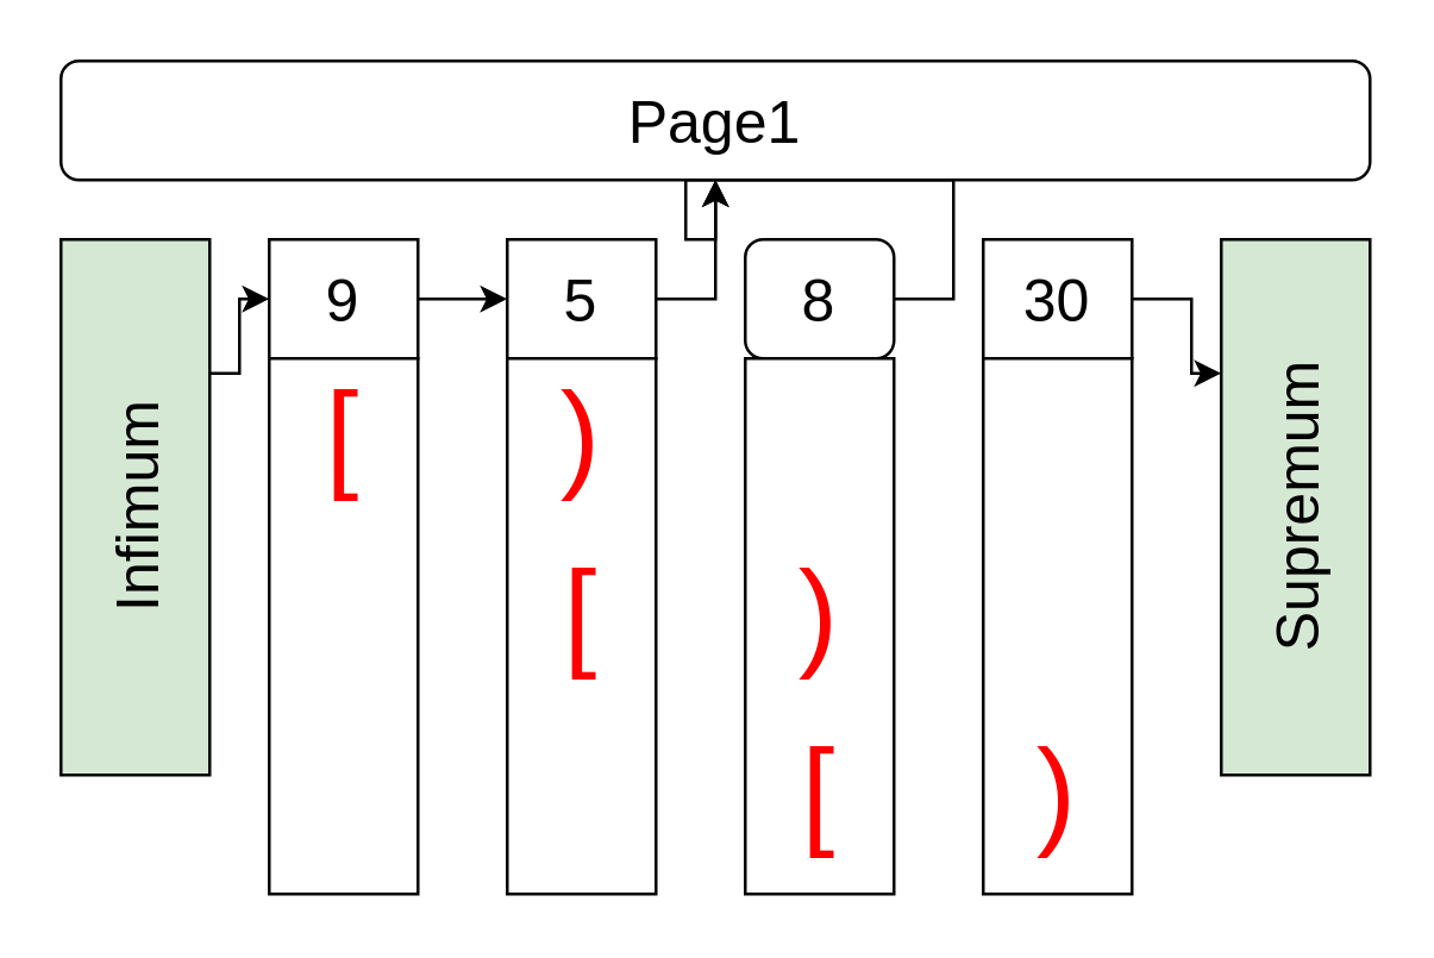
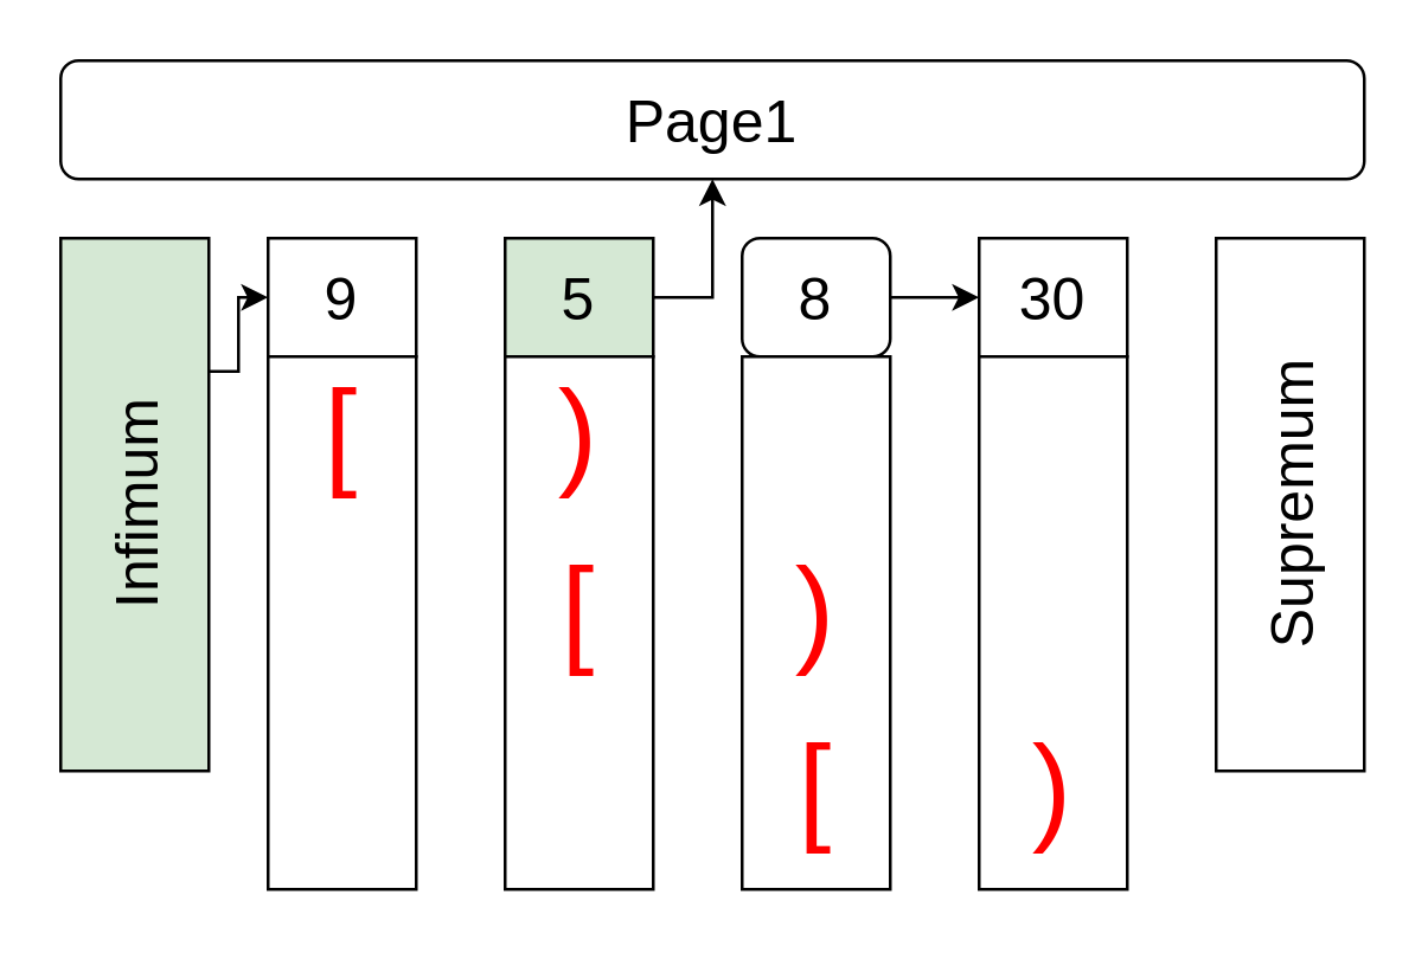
  <mxCell id="0" />
  <mxCell id="1" parent="0" />
  <mxCell id="2" value="Page1" style="whiteSpace=wrap;html=1;fontSize=20;rounded=1;" vertex="1" parent="1"><mxGeometry x="20" y="20" width="440" height="40" as="geometry" /></mxCell>
  <mxCell id="3" value="" style="group" vertex="1" connectable="0" parent="1"><mxGeometry x="90" y="80" width="55" height="220" as="geometry" /></mxCell>
  <mxCell id="4" value="9" style="rounded=0;whiteSpace=wrap;html=1;fontSize=20;" vertex="1" parent="3"><mxGeometry width="50" height="40" as="geometry" /></mxCell>
  <mxCell id="5" value="" style="rounded=0;whiteSpace=wrap;html=1;fontSize=20;" vertex="1" parent="3"><mxGeometry y="40" width="50" height="180" as="geometry" /></mxCell>
  <mxCell id="6" value="&lt;font color=&quot;#ff0000&quot; style=&quot;font-size: 40px;&quot;&gt;[&lt;/font&gt;" style="text;align=center;html=1;verticalAlign=middle;whiteSpace=wrap;rounded=0;fontSize=20;fontFamily=Helvetica;" vertex="1" parent="3"><mxGeometry x="-5" y="30" width="60" height="70" as="geometry" /></mxCell>
  <mxCell id="7" value="" style="group" vertex="1" connectable="0" parent="1"><mxGeometry x="170" y="80" width="55" height="220" as="geometry" /></mxCell>
- <mxCell id="8" value="5" style="rounded=0;whiteSpace=wrap;html=1;fontSize=20;" vertex="1" parent="7"><mxGeometry width="50" height="40" as="geometry" /></mxCell>
+ <mxCell id="8" value="5" style="rounded=0;whiteSpace=wrap;html=1;fontSize=20;fillColor=#d5e8d4;" vertex="1" parent="7"><mxGeometry width="50" height="40" as="geometry" /></mxCell>
  <mxCell id="9" value="" style="rounded=0;whiteSpace=wrap;html=1;fontSize=20;" vertex="1" parent="7"><mxGeometry y="40" width="50" height="180" as="geometry" /></mxCell>
  <mxCell id="10" value="&lt;font color=&quot;#ff0000&quot; style=&quot;font-size: 40px;&quot;&gt;)&lt;/font&gt;" style="text;align=center;html=1;verticalAlign=middle;whiteSpace=wrap;rounded=0;fontSize=20;fontFamily=Helvetica;" vertex="1" parent="7"><mxGeometry x="-5" y="30" width="60" height="70" as="geometry" /></mxCell>
  <mxCell id="11" value="&lt;font color=&quot;#ff0000&quot; style=&quot;font-size: 40px;&quot;&gt;[&lt;/font&gt;" style="text;align=center;html=1;verticalAlign=middle;whiteSpace=wrap;rounded=0;fontSize=20;fontFamily=Helvetica;" vertex="1" parent="7"><mxGeometry x="-5" y="90" width="60" height="70" as="geometry" /></mxCell>
  <mxCell id="12" value="" style="group" vertex="1" connectable="0" parent="1"><mxGeometry x="250" y="80" width="55" height="220" as="geometry" /></mxCell>
  <mxCell id="13" value="8" style="whiteSpace=wrap;html=1;fontSize=20;rounded=1;" vertex="1" parent="12"><mxGeometry width="50" height="40" as="geometry" /></mxCell>
  <mxCell id="14" value="" style="rounded=0;whiteSpace=wrap;html=1;fontSize=20;" vertex="1" parent="12"><mxGeometry y="40" width="50" height="180" as="geometry" /></mxCell>
  <mxCell id="15" value="&lt;font color=&quot;#ff0000&quot; style=&quot;font-size: 40px;&quot;&gt;)&lt;/font&gt;" style="text;align=center;html=1;verticalAlign=middle;whiteSpace=wrap;rounded=0;fontSize=20;fontFamily=Helvetica;" vertex="1" parent="12"><mxGeometry x="-5" y="90" width="60" height="70" as="geometry" /></mxCell>
  <mxCell id="16" value="&lt;font color=&quot;#ff0000&quot; style=&quot;font-size: 40px;&quot;&gt;[&lt;/font&gt;" style="text;align=center;html=1;verticalAlign=middle;whiteSpace=wrap;rounded=0;fontSize=20;fontFamily=Helvetica;" vertex="1" parent="12"><mxGeometry x="-5" y="150" width="60" height="70" as="geometry" /></mxCell>
  <mxCell id="17" value="" style="group" vertex="1" connectable="0" parent="1"><mxGeometry x="330" y="80" width="55" height="220" as="geometry" /></mxCell>
  <mxCell id="18" value="30" style="rounded=0;whiteSpace=wrap;html=1;fontSize=20;" vertex="1" parent="17"><mxGeometry width="50" height="40" as="geometry" /></mxCell>
  <mxCell id="19" value="" style="rounded=0;whiteSpace=wrap;html=1;fontSize=20;" vertex="1" parent="17"><mxGeometry y="40" width="50" height="180" as="geometry" /></mxCell>
  <mxCell id="20" value="&lt;font color=&quot;#ff0000&quot; style=&quot;font-size: 40px;&quot;&gt;)&lt;/font&gt;" style="text;align=center;html=1;verticalAlign=middle;whiteSpace=wrap;rounded=0;fontSize=20;fontFamily=Helvetica;" vertex="1" parent="17"><mxGeometry x="-5" y="150" width="60" height="70" as="geometry" /></mxCell>
  <mxCell id="21" style="edgeStyle=orthogonalEdgeStyle;rounded=0;orthogonalLoop=1;jettySize=auto;html=1;exitX=1;exitY=0.25;exitDx=0;exitDy=0;entryX=0;entryY=0.5;entryDx=0;entryDy=0;fontFamily=Helvetica;fontSize=20;" edge="1" parent="1" source="22" target="4"><mxGeometry relative="1" as="geometry"><Array as="points"><mxPoint x="80" y="125" /><mxPoint x="80" y="100" /></Array></mxGeometry></mxCell>
  <mxCell id="22" value="Infimum" style="rounded=0;whiteSpace=wrap;html=1;fontSize=20;horizontal=0;fillColor=#d5e8d4;" vertex="1" parent="1"><mxGeometry x="20" y="80" width="50" height="180" as="geometry" /></mxCell>
- <mxCell id="23" value="Supremum" style="rounded=0;whiteSpace=wrap;html=1;fontSize=20;horizontal=0;fillColor=#d5e8d4;" vertex="1" parent="1"><mxGeometry x="410" y="80" width="50" height="180" as="geometry" /></mxCell>
- <mxCell id="24" style="edgeStyle=orthogonalEdgeStyle;rounded=0;orthogonalLoop=1;jettySize=auto;html=1;exitX=1;exitY=0.5;exitDx=0;exitDy=0;entryX=0;entryY=0.5;entryDx=0;entryDy=0;fontFamily=Helvetica;fontSize=20;" edge="1" parent="1" source="4" target="8"><mxGeometry relative="1" as="geometry" /></mxCell>
+ <mxCell id="23" value="Supremum" style="rounded=0;whiteSpace=wrap;html=1;fontSize=20;horizontal=0;" vertex="1" parent="1"><mxGeometry x="410" y="80" width="50" height="180" as="geometry" /></mxCell>
  <mxCell id="25" style="edgeStyle=orthogonalEdgeStyle;rounded=0;orthogonalLoop=1;jettySize=auto;html=1;exitX=1;exitY=0.5;exitDx=0;exitDy=0;fontFamily=Helvetica;fontSize=20;" edge="1" parent="1" source="8" target="2"><mxGeometry relative="1" as="geometry" /></mxCell>
- <mxCell id="26" style="edgeStyle=orthogonalEdgeStyle;rounded=0;orthogonalLoop=1;jettySize=auto;html=1;exitX=1;exitY=0.5;exitDx=0;exitDy=0;fontFamily=Helvetica;fontSize=20;" edge="1" parent="1" source="13" target="2"><mxGeometry relative="1" as="geometry" /></mxCell>
- <mxCell id="27" style="edgeStyle=orthogonalEdgeStyle;rounded=0;orthogonalLoop=1;jettySize=auto;html=1;exitX=1;exitY=0.5;exitDx=0;exitDy=0;entryX=0;entryY=0.25;entryDx=0;entryDy=0;fontFamily=Helvetica;fontSize=20;" edge="1" parent="1" source="18" target="23"><mxGeometry relative="1" as="geometry"><Array as="points"><mxPoint x="400" y="100" /><mxPoint x="400" y="125" /></Array></mxGeometry></mxCell>
+ <mxCell id="26" style="edgeStyle=orthogonalEdgeStyle;rounded=0;orthogonalLoop=1;jettySize=auto;html=1;exitX=1;exitY=0.5;exitDx=0;exitDy=0;fontFamily=Helvetica;fontSize=20;" edge="1" parent="1" source="13" target="18"><mxGeometry relative="1" as="geometry" /></mxCell>
